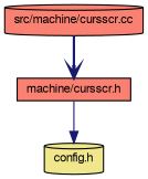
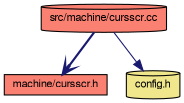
  digraph {
    node [color=black fillcolor=salmon fontname=FreeSans fontsize=10 shape=cylinder style=filled]
    edge [color=midnightblue fontname=FreeSans fontsize=10 labelfontname=FreeSans labelfontsize=10]
    n1 [fontcolor=black height=0.2 label="src/machine/cursscr.cc" width=0.4]
    n2 [height=0.2 label="machine/cursscr.h" shape=box width=0.4]
    n3 [fillcolor=khaki height=0.2 label="config.h" width=0.4]
    n1 -> n2 [arrowhead=vee style=bold]
-   n2 -> n3 [arrowhead=normal style=solid]
+   n1 -> n3 [arrowhead=normal style=solid]
  }
